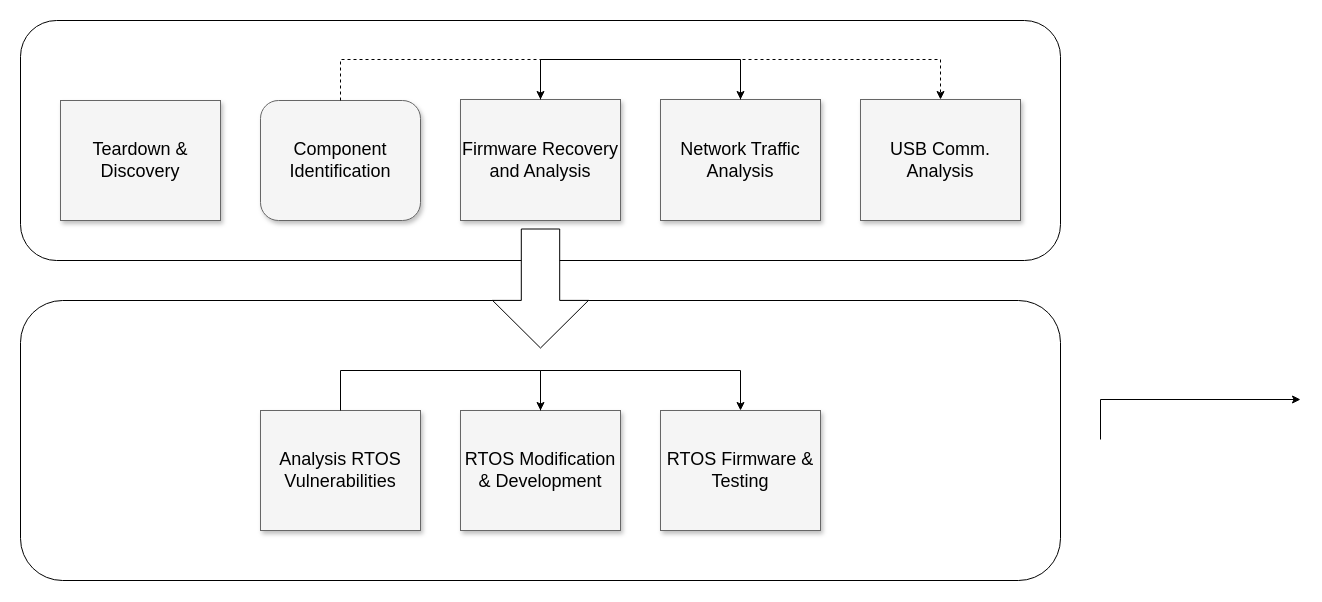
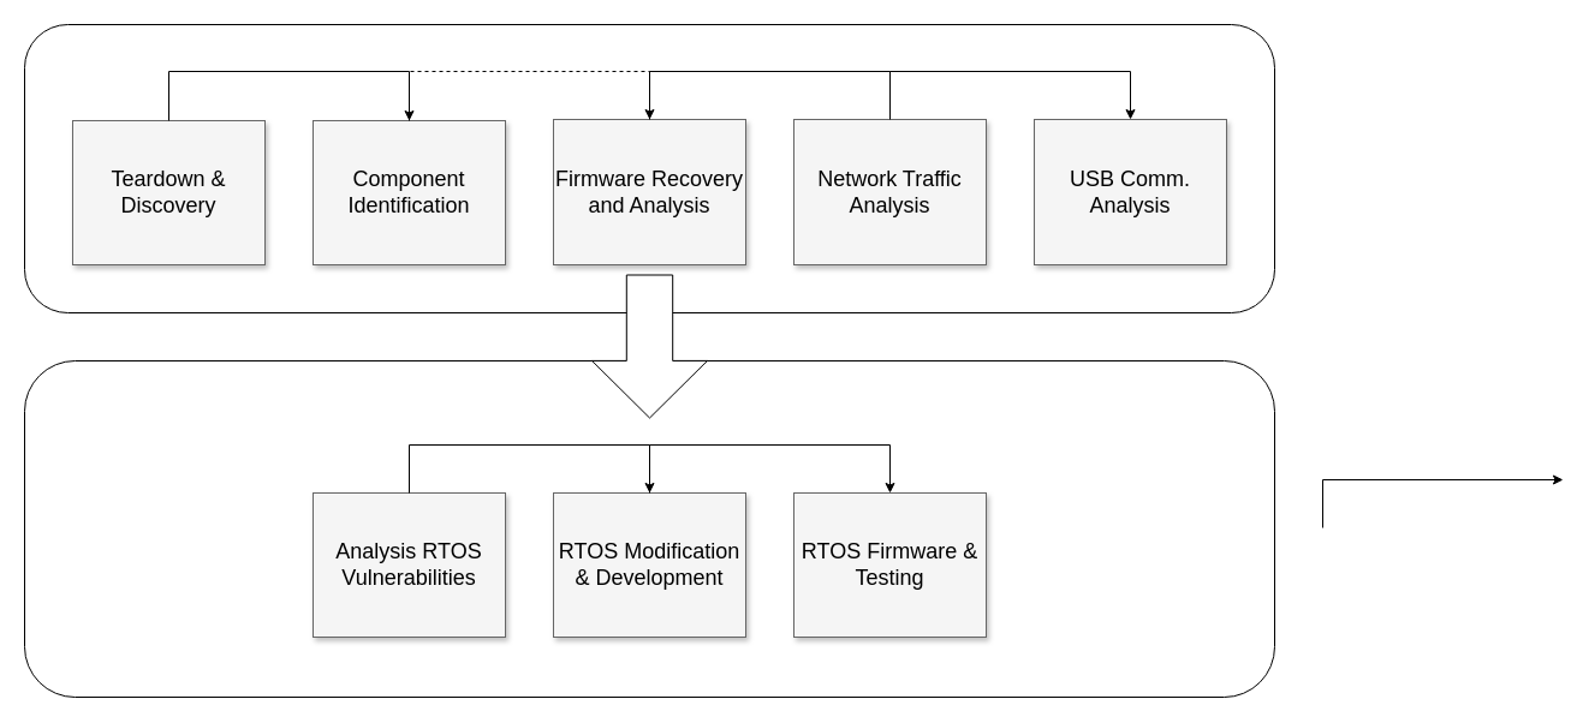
  <mxCell id="0" style=";html=1;" />
  <mxCell id="1" style=";html=1;" parent="0" />
  <mxCell id="2" value="" style="whiteSpace=wrap;html=1;rounded=1;" vertex="1" parent="1"><mxGeometry x="20" y="300" width="1040" height="280" as="geometry" /></mxCell>
  <mxCell id="3" value="" style="whiteSpace=wrap;html=1;rounded=1;" vertex="1" parent="1"><mxGeometry x="20" y="20" width="1040" height="240" as="geometry" /></mxCell>
  <mxCell id="4" value="Teardown &amp;amp; Discovery" style="whiteSpace=wrap;html=1;shadow=1;fontSize=18;fillColor=#f5f5f5;strokeColor=#666666;" vertex="1" parent="1"><mxGeometry x="60" y="100" width="160" height="120" as="geometry" /></mxCell>
- <mxCell id="6" value="Component Identification" style="whiteSpace=wrap;html=1;shadow=1;fontSize=18;fillColor=#f5f5f5;strokeColor=#666666;rounded=1;" vertex="1" parent="1"><mxGeometry x="260" y="100" width="160" height="120" as="geometry" /></mxCell>
+ <mxCell id="5" style="edgeStyle=elbowEdgeStyle;rounded=0;html=1;startArrow=none;startFill=0;jettySize=auto;orthogonalLoop=1;fontSize=18;elbow=vertical;exitX=0.5;exitY=0;exitDx=0;exitDy=0;entryX=0.5;entryY=0;entryDx=0;entryDy=0;" edge="1" parent="1" source="4" target="6"><mxGeometry relative="1" as="geometry"><mxPoint x="150" y="59" as="sourcePoint" /><mxPoint x="350" y="59" as="targetPoint" /><Array as="points"><mxPoint x="190" y="59" /></Array></mxGeometry></mxCell>
+ <mxCell id="6" value="Component Identification" style="whiteSpace=wrap;html=1;shadow=1;fontSize=18;fillColor=#f5f5f5;strokeColor=#666666;" vertex="1" parent="1"><mxGeometry x="260" y="100" width="160" height="120" as="geometry" /></mxCell>
  <mxCell id="7" value="Firmware Recovery and Analysis" style="whiteSpace=wrap;html=1;shadow=1;fontSize=18;fillColor=#f5f5f5;strokeColor=#666666;" vertex="1" parent="1"><mxGeometry x="460" y="99" width="160" height="121" as="geometry" /></mxCell>
- <mxCell id="8" style="edgeStyle=elbowEdgeStyle;rounded=0;html=1;startArrow=none;startFill=0;jettySize=auto;orthogonalLoop=1;fontSize=18;elbow=vertical;exitX=0.5;exitY=0;exitDx=0;exitDy=0;entryX=0.5;entryY=0;entryDx=0;entryDy=0;" edge="1" parent="1" source="7" target="9"><mxGeometry relative="1" as="geometry"><mxPoint x="550" y="59" as="sourcePoint" /><mxPoint x="750" y="59" as="targetPoint" /><Array as="points"><mxPoint x="590" y="59" /></Array></mxGeometry></mxCell>
+ <mxCell id="8" style="edgeStyle=elbowEdgeStyle;rounded=0;html=1;startArrow=none;startFill=0;jettySize=auto;orthogonalLoop=1;fontSize=18;elbow=vertical;exitX=0.5;exitY=0;exitDx=0;exitDy=0;entryX=0.5;entryY=0;entryDx=0;entryDy=0;endArrow=none;" edge="1" parent="1" source="7" target="9"><mxGeometry relative="1" as="geometry"><mxPoint x="550" y="59" as="sourcePoint" /><mxPoint x="750" y="59" as="targetPoint" /><Array as="points"><mxPoint x="590" y="59" /></Array></mxGeometry></mxCell>
  <mxCell id="9" value="Network Traffic Analysis" style="whiteSpace=wrap;html=1;shadow=1;fontSize=18;fillColor=#f5f5f5;strokeColor=#666666;" vertex="1" parent="1"><mxGeometry x="660" y="99" width="160" height="121" as="geometry" /></mxCell>
  <mxCell id="10" style="edgeStyle=elbowEdgeStyle;rounded=0;html=1;startArrow=none;startFill=0;jettySize=auto;orthogonalLoop=1;fontSize=18;elbow=vertical;exitX=0.5;exitY=0;exitDx=0;exitDy=0;entryX=0.5;entryY=0;entryDx=0;entryDy=0;dashed=1;" edge="1" parent="1" source="6" target="7"><mxGeometry relative="1" as="geometry"><mxPoint x="350" y="99" as="sourcePoint" /><mxPoint x="550" y="99" as="targetPoint" /><Array as="points"><mxPoint x="390" y="59" /></Array></mxGeometry></mxCell>
  <mxCell id="11" value="USB Comm. Analysis" style="whiteSpace=wrap;html=1;shadow=1;fontSize=18;fillColor=#f5f5f5;strokeColor=#666666;" vertex="1" parent="1"><mxGeometry x="860" y="99" width="160" height="121" as="geometry" /></mxCell>
  <mxCell id="12" value="Analysis  RTOS Vulnerabilities" style="whiteSpace=wrap;html=1;shadow=1;fontSize=18;fillColor=#f5f5f5;strokeColor=#666666;" vertex="1" parent="1"><mxGeometry x="260" y="410" width="160" height="120" as="geometry" /></mxCell>
- <mxCell id="13" style="edgeStyle=elbowEdgeStyle;rounded=0;html=1;startArrow=none;startFill=0;jettySize=auto;orthogonalLoop=1;fontSize=18;elbow=vertical;exitX=0.5;exitY=0;exitDx=0;exitDy=0;entryX=0.5;entryY=0;entryDx=0;entryDy=0;dashed=1;" edge="1" parent="1" source="9" target="11"><mxGeometry relative="1" as="geometry"><mxPoint x="750" y="99" as="sourcePoint" /><mxPoint x="950" y="99" as="targetPoint" /><Array as="points"><mxPoint x="790" y="59" /></Array></mxGeometry></mxCell>
+ <mxCell id="13" style="edgeStyle=elbowEdgeStyle;rounded=0;html=1;startArrow=none;startFill=0;jettySize=auto;orthogonalLoop=1;fontSize=18;elbow=vertical;exitX=0.5;exitY=0;exitDx=0;exitDy=0;entryX=0.5;entryY=0;entryDx=0;entryDy=0;" edge="1" parent="1" source="9" target="11"><mxGeometry relative="1" as="geometry"><mxPoint x="750" y="99" as="sourcePoint" /><mxPoint x="950" y="99" as="targetPoint" /><Array as="points"><mxPoint x="790" y="59" /></Array></mxGeometry></mxCell>
  <mxCell id="14" style="edgeStyle=elbowEdgeStyle;rounded=0;html=1;startArrow=none;startFill=0;jettySize=auto;orthogonalLoop=1;fontSize=18;elbow=vertical;exitX=0.5;exitY=0;exitDx=0;exitDy=0;entryX=0.5;entryY=0;entryDx=0;entryDy=0;" edge="1" parent="1"><mxGeometry relative="1" as="geometry"><mxPoint x="1100" y="439" as="sourcePoint" /><mxPoint x="1300" y="399" as="targetPoint" /><Array as="points"><mxPoint x="1140" y="399" /></Array></mxGeometry></mxCell>
  <mxCell id="15" value="" style="shape=singleArrow;whiteSpace=wrap;html=1;arrowWidth=0.4;arrowSize=0.4;rotation=90;" vertex="1" parent="1"><mxGeometry x="480.5" y="240" width="119" height="96" as="geometry" /></mxCell>
  <mxCell id="16" value="RTOS Modification &amp;amp; Development" style="whiteSpace=wrap;html=1;shadow=1;fontSize=18;fillColor=#f5f5f5;strokeColor=#666666;" vertex="1" parent="1"><mxGeometry x="460" y="410" width="160" height="120" as="geometry" /></mxCell>
  <mxCell id="17" value="RTOS Firmware &amp;amp; Testing" style="whiteSpace=wrap;html=1;shadow=1;fontSize=18;fillColor=#f5f5f5;strokeColor=#666666;" vertex="1" parent="1"><mxGeometry x="660" y="410" width="160" height="120" as="geometry" /></mxCell>
  <mxCell id="18" style="edgeStyle=elbowEdgeStyle;rounded=0;html=1;startArrow=none;startFill=0;jettySize=auto;orthogonalLoop=1;fontSize=18;elbow=vertical;exitX=0.5;exitY=0;exitDx=0;exitDy=0;entryX=0.5;entryY=0;entryDx=0;entryDy=0;" edge="1" parent="1"><mxGeometry relative="1" as="geometry"><mxPoint x="340" y="410" as="sourcePoint" /><mxPoint x="540" y="410" as="targetPoint" /><Array as="points"><mxPoint x="390" y="370" /></Array></mxGeometry></mxCell>
  <mxCell id="19" style="edgeStyle=elbowEdgeStyle;rounded=0;html=1;startArrow=none;startFill=0;jettySize=auto;orthogonalLoop=1;fontSize=18;elbow=vertical;exitX=0.5;exitY=0;exitDx=0;exitDy=0;entryX=0.5;entryY=0;entryDx=0;entryDy=0;" edge="1" parent="1"><mxGeometry relative="1" as="geometry"><mxPoint x="540" y="410" as="sourcePoint" /><mxPoint x="740" y="410" as="targetPoint" /><Array as="points"><mxPoint x="590" y="370" /></Array></mxGeometry></mxCell>
